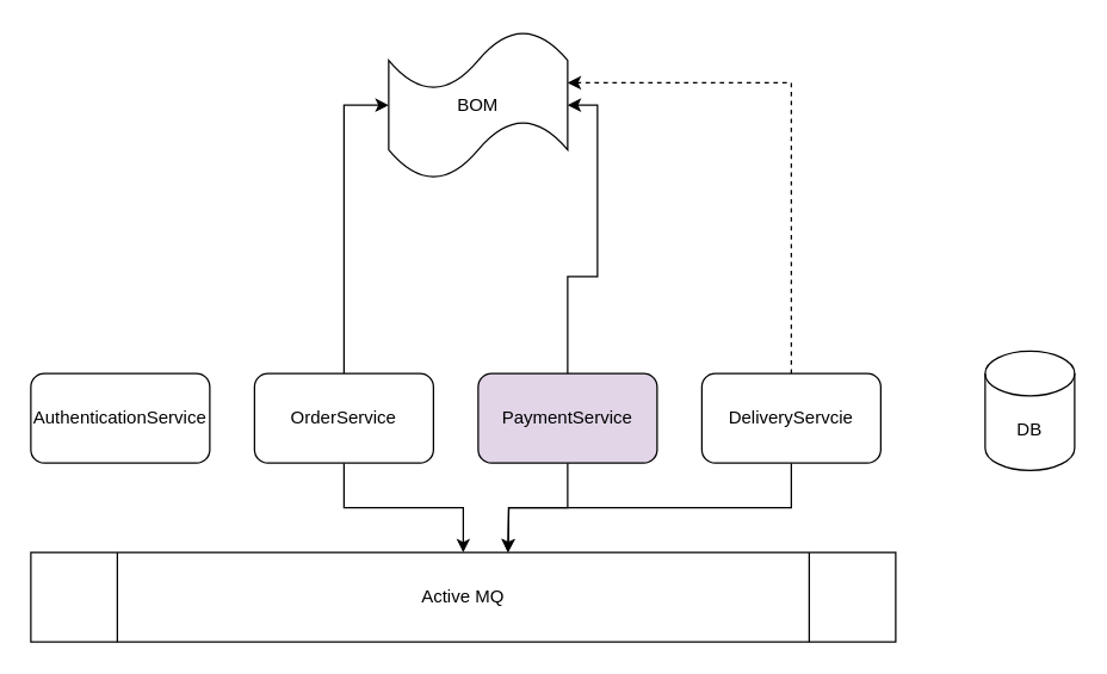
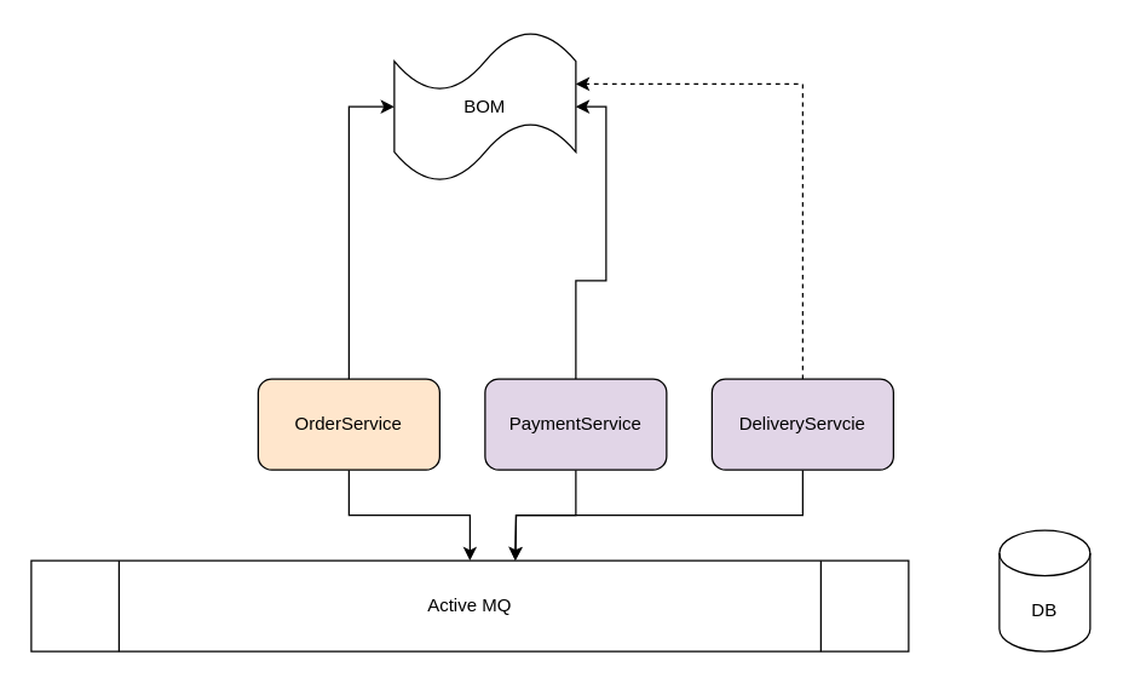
  <mxCell id="0" />
  <mxCell id="1" parent="0" />
  <mxCell id="2" value="BOM" style="shape=tape;whiteSpace=wrap;html=1;" vertex="1" parent="1"><mxGeometry x="260" y="20" width="120" height="100" as="geometry" /></mxCell>
  <mxCell id="3" style="edgeStyle=orthogonalEdgeStyle;rounded=0;orthogonalLoop=1;jettySize=auto;html=1;exitX=0.5;exitY=0;exitDx=0;exitDy=0;entryX=0;entryY=0.5;entryDx=0;entryDy=0;entryPerimeter=0;" edge="1" parent="1" source="5" target="2"><mxGeometry relative="1" as="geometry" /></mxCell>
  <mxCell id="4" style="edgeStyle=orthogonalEdgeStyle;rounded=0;orthogonalLoop=1;jettySize=auto;html=1;exitX=0.5;exitY=1;exitDx=0;exitDy=0;entryX=0.5;entryY=0;entryDx=0;entryDy=0;" edge="1" parent="1" source="5" target="12"><mxGeometry relative="1" as="geometry" /></mxCell>
- <mxCell id="5" value="OrderService" style="rounded=1;whiteSpace=wrap;html=1;" vertex="1" parent="1"><mxGeometry x="170" y="250" width="120" height="60" as="geometry" /></mxCell>
+ <mxCell id="5" value="OrderService" style="rounded=1;whiteSpace=wrap;html=1;fillColor=#ffe6cc;" vertex="1" parent="1"><mxGeometry x="170" y="250" width="120" height="60" as="geometry" /></mxCell>
  <mxCell id="6" style="edgeStyle=orthogonalEdgeStyle;rounded=0;orthogonalLoop=1;jettySize=auto;html=1;exitX=0.5;exitY=0;exitDx=0;exitDy=0;entryX=1;entryY=0.35;entryDx=0;entryDy=0;entryPerimeter=0;dashed=1;" edge="1" parent="1" source="8" target="2"><mxGeometry relative="1" as="geometry" /></mxCell>
  <mxCell id="7" style="edgeStyle=orthogonalEdgeStyle;rounded=0;orthogonalLoop=1;jettySize=auto;html=1;exitX=0.5;exitY=1;exitDx=0;exitDy=0;" edge="1" parent="1" source="8"><mxGeometry relative="1" as="geometry"><mxPoint x="340" y="370" as="targetPoint" /></mxGeometry></mxCell>
- <mxCell id="8" value="DeliveryServcie" style="rounded=1;whiteSpace=wrap;html=1;" vertex="1" parent="1"><mxGeometry x="470" y="250" width="120" height="60" as="geometry" /></mxCell>
+ <mxCell id="8" value="DeliveryServcie" style="rounded=1;whiteSpace=wrap;html=1;fillColor=#e1d5e7;" vertex="1" parent="1"><mxGeometry x="470" y="250" width="120" height="60" as="geometry" /></mxCell>
  <mxCell id="9" style="edgeStyle=orthogonalEdgeStyle;rounded=0;orthogonalLoop=1;jettySize=auto;html=1;exitX=0.5;exitY=0;exitDx=0;exitDy=0;entryX=1;entryY=0.5;entryDx=0;entryDy=0;entryPerimeter=0;" edge="1" parent="1" source="11" target="2"><mxGeometry relative="1" as="geometry" /></mxCell>
  <mxCell id="10" style="edgeStyle=orthogonalEdgeStyle;rounded=0;orthogonalLoop=1;jettySize=auto;html=1;exitX=0.5;exitY=1;exitDx=0;exitDy=0;" edge="1" parent="1" source="11"><mxGeometry relative="1" as="geometry"><mxPoint x="340" y="370" as="targetPoint" /></mxGeometry></mxCell>
  <mxCell id="11" value="PaymentService" style="rounded=1;whiteSpace=wrap;html=1;fillColor=#e1d5e7;" vertex="1" parent="1"><mxGeometry x="320" y="250" width="120" height="60" as="geometry" /></mxCell>
  <mxCell id="12" value="Active MQ" style="shape=process;whiteSpace=wrap;html=1;backgroundOutline=1;" vertex="1" parent="1"><mxGeometry x="20" y="370" width="580" height="60" as="geometry" /></mxCell>
- <mxCell id="13" value="AuthenticationService" style="rounded=1;whiteSpace=wrap;html=1;" vertex="1" parent="1"><mxGeometry x="20" y="250" width="120" height="60" as="geometry" /></mxCell>
- <mxCell id="14" value="DB" style="shape=cylinder3;whiteSpace=wrap;html=1;boundedLbl=1;backgroundOutline=1;size=15;" vertex="1" parent="1"><mxGeometry x="660" y="235" width="60" height="80" as="geometry" /></mxCell>
+ <mxCell id="14" value="DB" style="shape=cylinder3;whiteSpace=wrap;html=1;boundedLbl=1;backgroundOutline=1;size=15;" vertex="1" parent="1"><mxGeometry x="660" y="350" width="60" height="80" as="geometry" /></mxCell>
